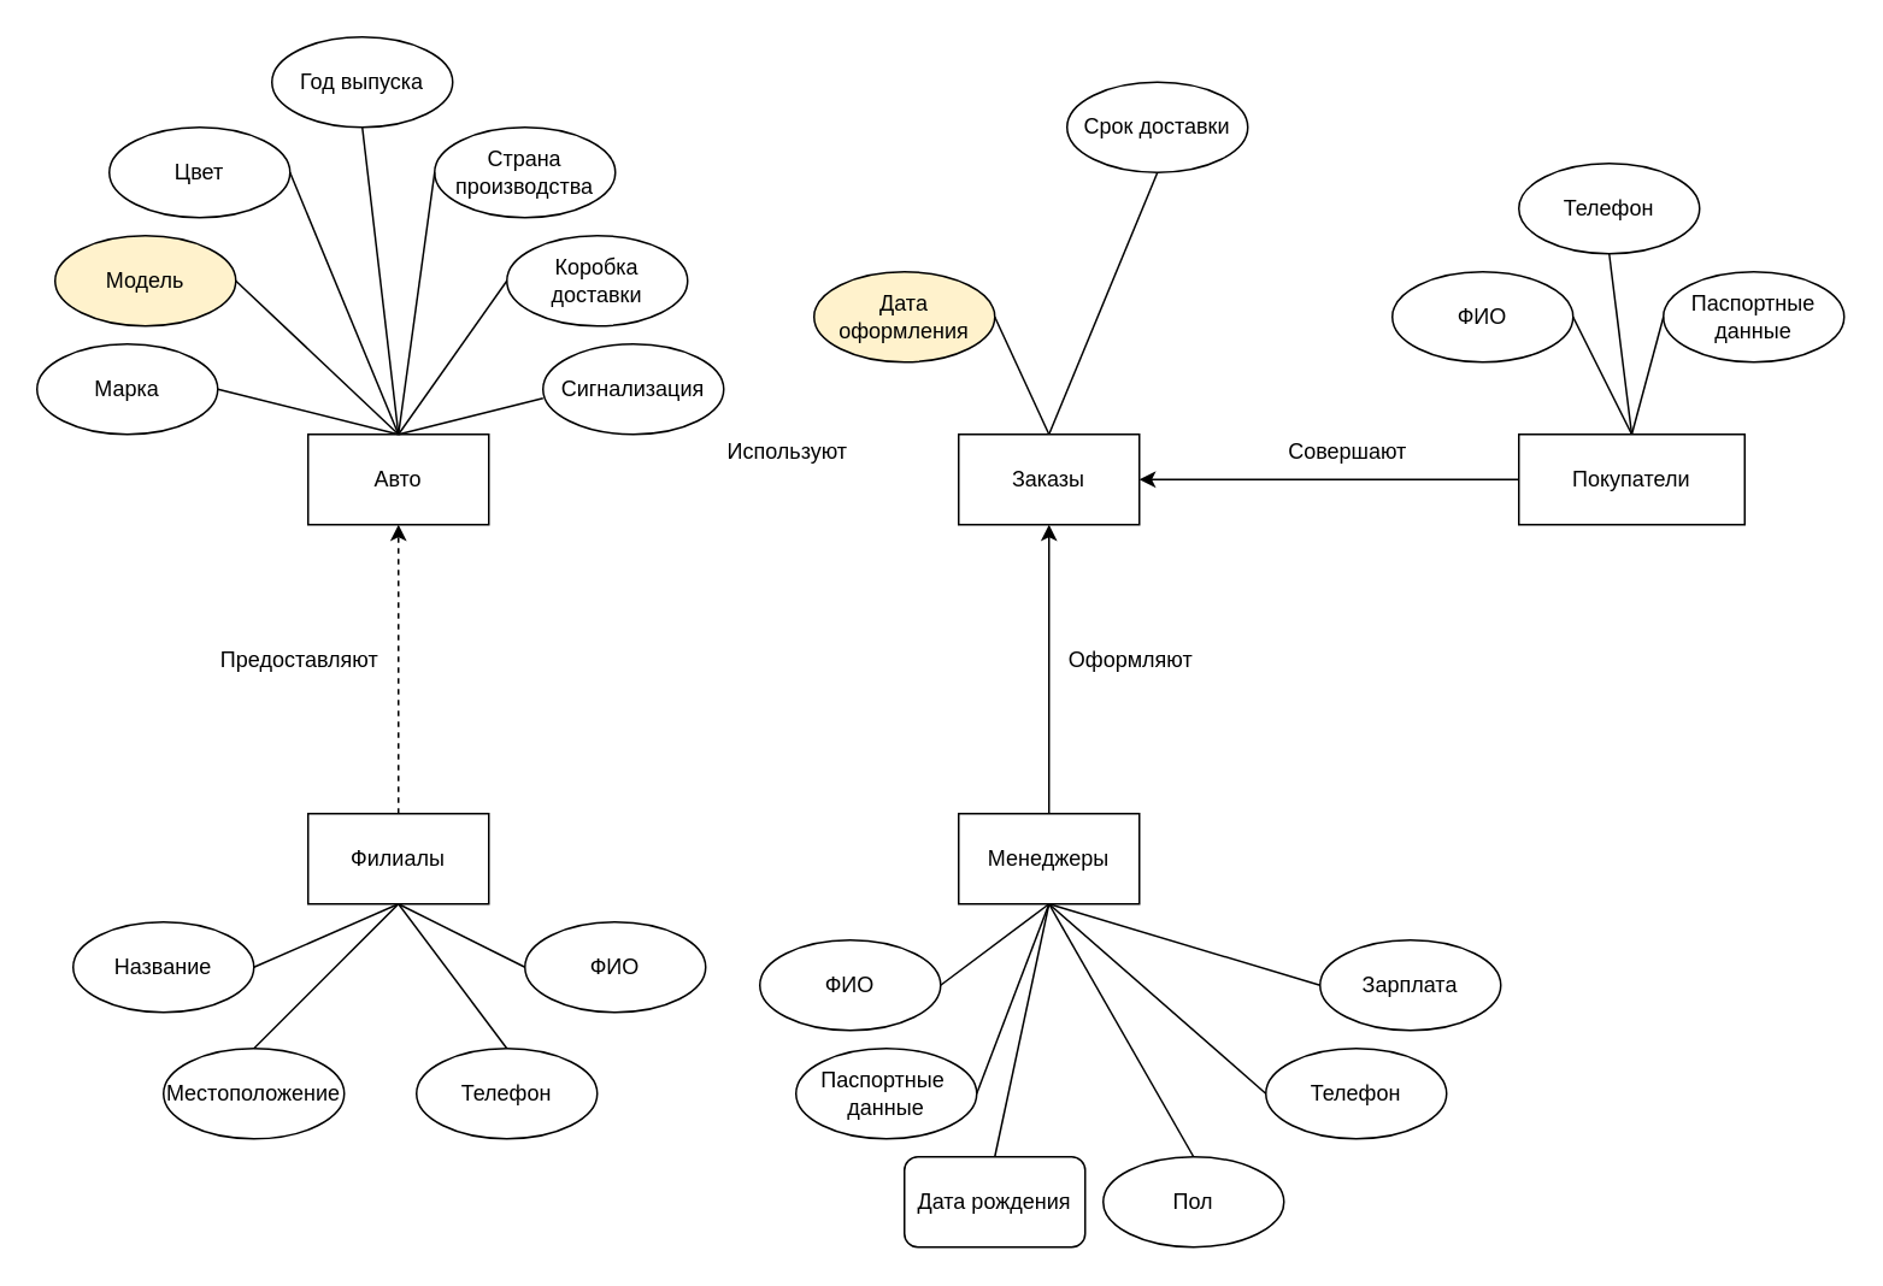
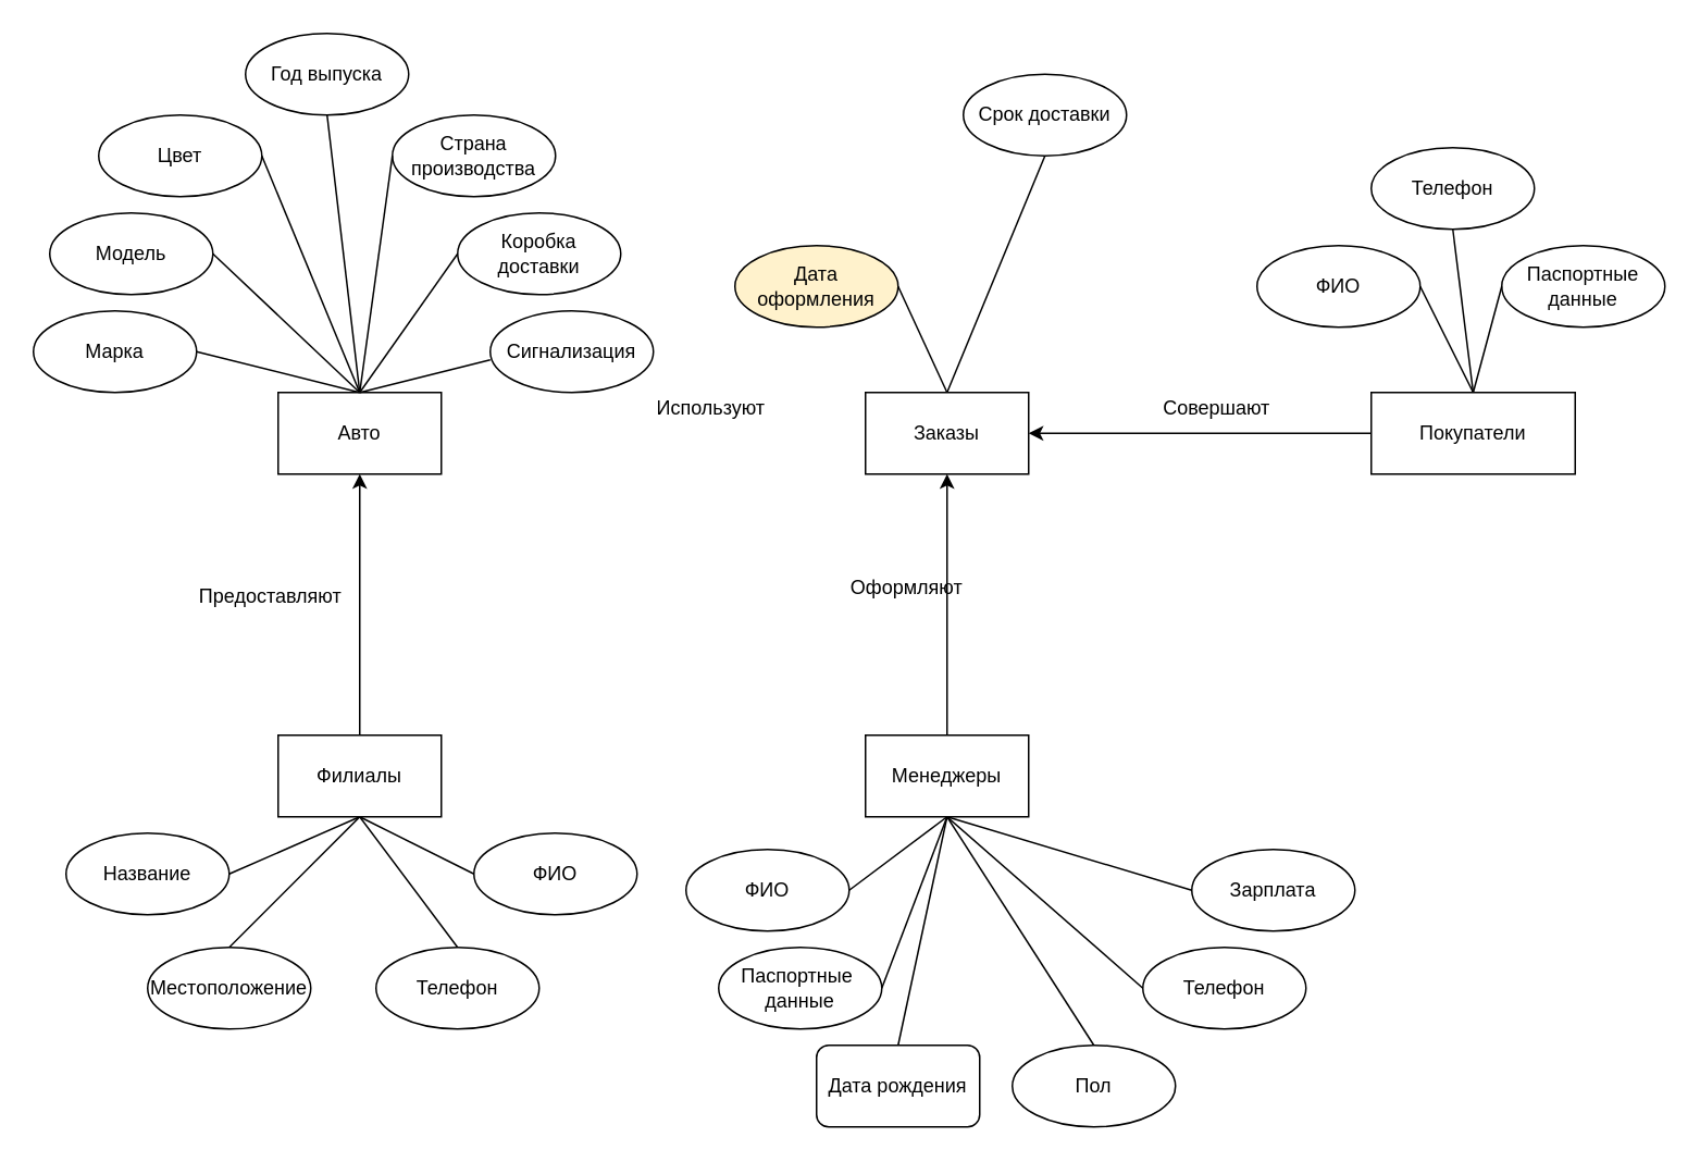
  <mxCell id="0" />
  <mxCell id="1" parent="0" />
  <mxCell id="2" value="Авто" style="rounded=0;whiteSpace=wrap;html=1;" parent="1" vertex="1"><mxGeometry x="170" y="240" width="100" height="50" as="geometry" /></mxCell>
  <mxCell id="3" value="Заказы" style="rounded=0;whiteSpace=wrap;html=1;" parent="1" vertex="1"><mxGeometry x="530" y="240" width="100" height="50" as="geometry" /></mxCell>
  <mxCell id="4" value="Покупатели" style="rounded=0;whiteSpace=wrap;html=1;" parent="1" vertex="1"><mxGeometry x="840" y="240" width="125" height="50" as="geometry" /></mxCell>
  <mxCell id="5" value="Филиалы" style="rounded=0;whiteSpace=wrap;html=1;" parent="1" vertex="1"><mxGeometry x="170" y="450" width="100" height="50" as="geometry" /></mxCell>
  <mxCell id="6" value="Менеджеры" style="rounded=0;whiteSpace=wrap;html=1;" parent="1" vertex="1"><mxGeometry x="530" y="450" width="100" height="50" as="geometry" /></mxCell>
- <mxCell id="7" value="" style="endArrow=classic;html=1;rounded=0;exitX=0.5;exitY=0;exitDx=0;exitDy=0;entryX=0.5;entryY=1;entryDx=0;entryDy=0;dashed=1;" parent="1" source="5" target="2" edge="1"><mxGeometry width="50" height="50" relative="1" as="geometry"><mxPoint x="540" y="470" as="sourcePoint" /><mxPoint x="590" y="420" as="targetPoint" /></mxGeometry></mxCell>
+ <mxCell id="7" value="" style="endArrow=classic;html=1;rounded=0;exitX=0.5;exitY=0;exitDx=0;exitDy=0;entryX=0.5;entryY=1;entryDx=0;entryDy=0;" parent="1" source="5" target="2" edge="1"><mxGeometry width="50" height="50" relative="1" as="geometry"><mxPoint x="540" y="470" as="sourcePoint" /><mxPoint x="590" y="420" as="targetPoint" /></mxGeometry></mxCell>
  <mxCell id="8" value="" style="endArrow=classic;html=1;rounded=0;exitX=0.5;exitY=0;exitDx=0;exitDy=0;entryX=0.5;entryY=1;entryDx=0;entryDy=0;" parent="1" source="6" target="3" edge="1"><mxGeometry width="50" height="50" relative="1" as="geometry"><mxPoint x="540" y="470" as="sourcePoint" /><mxPoint x="590" y="420" as="targetPoint" /></mxGeometry></mxCell>
  <mxCell id="9" value="" style="endArrow=classic;html=1;rounded=0;exitX=0;exitY=0.5;exitDx=0;exitDy=0;entryX=1;entryY=0.5;entryDx=0;entryDy=0;" parent="1" source="4" target="3" edge="1"><mxGeometry width="50" height="50" relative="1" as="geometry"><mxPoint x="540" y="470" as="sourcePoint" /><mxPoint x="590" y="420" as="targetPoint" /></mxGeometry></mxCell>
  <mxCell id="10" value="Марка" style="ellipse;whiteSpace=wrap;html=1;" parent="1" vertex="1"><mxGeometry x="20" y="190" width="100" height="50" as="geometry" /></mxCell>
- <mxCell id="11" value="Модель" style="ellipse;whiteSpace=wrap;html=1;fillColor=#fff2cc;" parent="1" vertex="1"><mxGeometry x="30" y="130" width="100" height="50" as="geometry" /></mxCell>
+ <mxCell id="11" value="Модель" style="ellipse;whiteSpace=wrap;html=1;" parent="1" vertex="1"><mxGeometry x="30" y="130" width="100" height="50" as="geometry" /></mxCell>
  <mxCell id="12" value="Цвет" style="ellipse;whiteSpace=wrap;html=1;" parent="1" vertex="1"><mxGeometry x="60" y="70" width="100" height="50" as="geometry" /></mxCell>
  <mxCell id="13" value="Год выпуска" style="ellipse;whiteSpace=wrap;html=1;" parent="1" vertex="1"><mxGeometry y="20" width="100" height="50" as="geometry" x="150" /></mxCell>
  <mxCell id="14" value="Страна производства" style="ellipse;whiteSpace=wrap;html=1;" parent="1" vertex="1"><mxGeometry x="240" y="70" width="100" height="50" as="geometry" /></mxCell>
  <mxCell id="15" value="Коробка доставки" style="ellipse;whiteSpace=wrap;html=1;" parent="1" vertex="1"><mxGeometry x="280" y="130" width="100" height="50" as="geometry" /></mxCell>
  <mxCell id="16" value="Сигнализация" style="ellipse;whiteSpace=wrap;html=1;" parent="1" vertex="1"><mxGeometry x="300" y="190" width="100" height="50" as="geometry" /></mxCell>
  <mxCell id="17" value="" style="endArrow=none;html=1;rounded=0;exitX=1;exitY=0.5;exitDx=0;exitDy=0;entryX=0.5;entryY=0;entryDx=0;entryDy=0;" parent="1" source="10" target="2" edge="1"><mxGeometry width="50" height="50" relative="1" as="geometry"><mxPoint x="250" y="270" as="sourcePoint" /><mxPoint x="300" y="220" as="targetPoint" /></mxGeometry></mxCell>
  <mxCell id="18" value="" style="endArrow=none;html=1;rounded=0;exitX=1;exitY=0.5;exitDx=0;exitDy=0;" parent="1" source="11" edge="1"><mxGeometry width="50" height="50" relative="1" as="geometry"><mxPoint x="250" y="270" as="sourcePoint" /><mxPoint x="220" y="240" as="targetPoint" /></mxGeometry></mxCell>
  <mxCell id="19" value="" style="endArrow=none;html=1;rounded=0;exitX=1;exitY=0.5;exitDx=0;exitDy=0;" parent="1" source="12" edge="1"><mxGeometry width="50" height="50" relative="1" as="geometry"><mxPoint x="250" y="270" as="sourcePoint" /><mxPoint x="220" y="240" as="targetPoint" /></mxGeometry></mxCell>
  <mxCell id="20" value="" style="endArrow=none;html=1;rounded=0;exitX=0.5;exitY=0;exitDx=0;exitDy=0;entryX=0.5;entryY=1;entryDx=0;entryDy=0;" parent="1" source="2" target="13" edge="1"><mxGeometry width="50" height="50" relative="1" as="geometry"><mxPoint x="250" y="270" as="sourcePoint" /><mxPoint x="300" y="220" as="targetPoint" /></mxGeometry></mxCell>
  <mxCell id="21" value="" style="endArrow=none;html=1;rounded=0;exitX=0.5;exitY=0;exitDx=0;exitDy=0;entryX=0;entryY=0.5;entryDx=0;entryDy=0;" parent="1" source="2" target="14" edge="1"><mxGeometry width="50" height="50" relative="1" as="geometry"><mxPoint x="250" y="270" as="sourcePoint" /><mxPoint x="300" y="220" as="targetPoint" /></mxGeometry></mxCell>
  <mxCell id="22" value="" style="endArrow=none;html=1;rounded=0;exitX=0.5;exitY=0;exitDx=0;exitDy=0;entryX=0;entryY=0.5;entryDx=0;entryDy=0;" parent="1" source="2" target="15" edge="1"><mxGeometry width="50" height="50" relative="1" as="geometry"><mxPoint x="250" y="270" as="sourcePoint" /><mxPoint x="300" y="220" as="targetPoint" /></mxGeometry></mxCell>
  <mxCell id="23" value="" style="endArrow=none;html=1;rounded=0;" parent="1" edge="1"><mxGeometry width="50" height="50" relative="1" as="geometry"><mxPoint x="220" y="240" as="sourcePoint" /><mxPoint x="300" y="220" as="targetPoint" /></mxGeometry></mxCell>
  <mxCell id="24" value="Дата оформления" style="ellipse;whiteSpace=wrap;html=1;fillColor=#fff2cc;" parent="1" vertex="1"><mxGeometry x="450" y="150" width="100" height="50" as="geometry" /></mxCell>
  <mxCell id="25" value="Срок доставки" style="ellipse;whiteSpace=wrap;html=1;" parent="1" vertex="1"><mxGeometry x="590" y="45" width="100" height="50" as="geometry" /></mxCell>
  <mxCell id="26" value="" style="endArrow=none;html=1;rounded=0;entryX=1;entryY=0.5;entryDx=0;entryDy=0;exitX=0.5;exitY=0;exitDx=0;exitDy=0;" parent="1" source="3" target="24" edge="1"><mxGeometry width="50" height="50" relative="1" as="geometry"><mxPoint x="420" y="270" as="sourcePoint" /><mxPoint x="470" y="220" as="targetPoint" /></mxGeometry></mxCell>
  <mxCell id="27" value="" style="endArrow=none;html=1;rounded=0;entryX=0.5;entryY=1;entryDx=0;entryDy=0;" parent="1" target="25" edge="1"><mxGeometry width="50" height="50" relative="1" as="geometry"><mxPoint x="580" y="240" as="sourcePoint" /><mxPoint x="470" y="220" as="targetPoint" /></mxGeometry></mxCell>
  <mxCell id="28" value="ФИО" style="ellipse;whiteSpace=wrap;html=1;" parent="1" vertex="1"><mxGeometry x="770" y="150" width="100" height="50" as="geometry" /></mxCell>
  <mxCell id="29" value="Телефон" style="ellipse;whiteSpace=wrap;html=1;" parent="1" vertex="1"><mxGeometry x="840" y="90" width="100" height="50" as="geometry" /></mxCell>
  <mxCell id="30" value="Паспортные данные" style="ellipse;whiteSpace=wrap;html=1;" parent="1" vertex="1"><mxGeometry x="920" y="150" width="100" height="50" as="geometry" /></mxCell>
  <mxCell id="31" value="" style="endArrow=none;html=1;rounded=0;entryX=1;entryY=0.5;entryDx=0;entryDy=0;exitX=0.5;exitY=0;exitDx=0;exitDy=0;" parent="1" source="4" target="28" edge="1"><mxGeometry width="50" height="50" relative="1" as="geometry"><mxPoint x="640" y="280" as="sourcePoint" /><mxPoint x="690" y="230" as="targetPoint" /></mxGeometry></mxCell>
  <mxCell id="32" value="" style="endArrow=none;html=1;rounded=0;entryX=0.5;entryY=1;entryDx=0;entryDy=0;exitX=0.5;exitY=0;exitDx=0;exitDy=0;" parent="1" source="4" target="29" edge="1"><mxGeometry width="50" height="50" relative="1" as="geometry"><mxPoint x="640" y="280" as="sourcePoint" /><mxPoint x="690" y="230" as="targetPoint" /></mxGeometry></mxCell>
  <mxCell id="33" value="" style="endArrow=none;html=1;rounded=0;entryX=0;entryY=0.5;entryDx=0;entryDy=0;exitX=0.5;exitY=0;exitDx=0;exitDy=0;" parent="1" source="4" target="30" edge="1"><mxGeometry width="50" height="50" relative="1" as="geometry"><mxPoint x="640" y="280" as="sourcePoint" /><mxPoint x="690" y="230" as="targetPoint" /></mxGeometry></mxCell>
  <mxCell id="34" value="Местоположение" style="ellipse;whiteSpace=wrap;html=1;" parent="1" vertex="1"><mxGeometry x="90" y="580" width="100" height="50" as="geometry" /></mxCell>
  <mxCell id="35" value="Телефон" style="ellipse;whiteSpace=wrap;html=1;" parent="1" vertex="1"><mxGeometry x="230" y="580" width="100" height="50" as="geometry" /></mxCell>
  <mxCell id="36" value="ФИО" style="ellipse;whiteSpace=wrap;html=1;" parent="1" vertex="1"><mxGeometry x="290" y="510" width="100" height="50" as="geometry" /></mxCell>
  <mxCell id="37" value="Название" style="ellipse;whiteSpace=wrap;html=1;" parent="1" vertex="1"><mxGeometry x="40" y="510" width="100" height="50" as="geometry" /></mxCell>
  <mxCell id="38" value="" style="endArrow=none;html=1;rounded=0;exitX=0.5;exitY=1;exitDx=0;exitDy=0;entryX=0;entryY=0.5;entryDx=0;entryDy=0;" parent="1" source="5" target="36" edge="1"><mxGeometry width="50" height="50" relative="1" as="geometry"><mxPoint x="400" y="580" as="sourcePoint" /><mxPoint x="450" y="530" as="targetPoint" /></mxGeometry></mxCell>
  <mxCell id="39" value="" style="endArrow=none;html=1;rounded=0;entryX=0.5;entryY=1;entryDx=0;entryDy=0;exitX=0.5;exitY=0;exitDx=0;exitDy=0;" parent="1" source="35" target="5" edge="1"><mxGeometry width="50" height="50" relative="1" as="geometry"><mxPoint x="280" y="570" as="sourcePoint" /><mxPoint x="450" y="530" as="targetPoint" /></mxGeometry></mxCell>
  <mxCell id="40" value="" style="endArrow=none;html=1;rounded=0;exitX=0.5;exitY=0;exitDx=0;exitDy=0;entryX=0.5;entryY=1;entryDx=0;entryDy=0;" parent="1" source="34" target="5" edge="1"><mxGeometry width="50" height="50" relative="1" as="geometry"><mxPoint x="400" y="580" as="sourcePoint" /><mxPoint x="450" y="530" as="targetPoint" /></mxGeometry></mxCell>
  <mxCell id="41" value="" style="endArrow=none;html=1;rounded=0;exitX=1;exitY=0.5;exitDx=0;exitDy=0;" parent="1" source="37" edge="1"><mxGeometry width="50" height="50" relative="1" as="geometry"><mxPoint x="400" y="580" as="sourcePoint" /><mxPoint x="220" y="500" as="targetPoint" /></mxGeometry></mxCell>
  <mxCell id="42" value="ФИО" style="ellipse;whiteSpace=wrap;html=1;" parent="1" vertex="1"><mxGeometry x="420" y="520" width="100" height="50" as="geometry" /></mxCell>
  <mxCell id="43" value="Паспортные&amp;nbsp; данные" style="ellipse;whiteSpace=wrap;html=1;" parent="1" vertex="1"><mxGeometry x="440" y="580" width="100" height="50" as="geometry" /></mxCell>
  <mxCell id="44" value="Дата рождения" style="whiteSpace=wrap;html=1;rounded=1;" parent="1" vertex="1"><mxGeometry x="500" y="640" width="100" height="50" as="geometry" /></mxCell>
- <mxCell id="45" value="Пол" style="ellipse;whiteSpace=wrap;html=1;" parent="1" vertex="1"><mxGeometry x="610" y="640" width="100" height="50" as="geometry" /></mxCell>
+ <mxCell id="45" value="Пол" style="ellipse;whiteSpace=wrap;html=1;" parent="1" vertex="1"><mxGeometry x="620" y="640" width="100" height="50" as="geometry" /></mxCell>
  <mxCell id="46" value="Телефон" style="ellipse;whiteSpace=wrap;html=1;" parent="1" vertex="1"><mxGeometry x="700" y="580" width="100" height="50" as="geometry" /></mxCell>
  <mxCell id="47" value="Зарплата" style="ellipse;whiteSpace=wrap;html=1;" parent="1" vertex="1"><mxGeometry x="730" y="520" width="100" height="50" as="geometry" /></mxCell>
  <mxCell id="48" value="" style="endArrow=none;html=1;rounded=0;exitX=1;exitY=0.5;exitDx=0;exitDy=0;entryX=0.5;entryY=1;entryDx=0;entryDy=0;" parent="1" source="42" target="6" edge="1"><mxGeometry width="50" height="50" relative="1" as="geometry"><mxPoint x="400" y="470" as="sourcePoint" /><mxPoint x="450" y="420" as="targetPoint" /></mxGeometry></mxCell>
  <mxCell id="49" value="" style="endArrow=none;html=1;rounded=0;entryX=0.5;entryY=1;entryDx=0;entryDy=0;exitX=1;exitY=0.5;exitDx=0;exitDy=0;" parent="1" source="43" target="6" edge="1"><mxGeometry width="50" height="50" relative="1" as="geometry"><mxPoint x="400" y="470" as="sourcePoint" /><mxPoint x="450" y="420" as="targetPoint" /></mxGeometry></mxCell>
  <mxCell id="50" value="" style="endArrow=none;html=1;rounded=0;entryX=0.5;entryY=1;entryDx=0;entryDy=0;exitX=0.5;exitY=0;exitDx=0;exitDy=0;" parent="1" source="44" target="6" edge="1"><mxGeometry width="50" height="50" relative="1" as="geometry"><mxPoint x="400" y="470" as="sourcePoint" /><mxPoint x="450" y="420" as="targetPoint" /></mxGeometry></mxCell>
  <mxCell id="51" value="" style="endArrow=none;html=1;rounded=0;entryX=0.5;entryY=1;entryDx=0;entryDy=0;exitX=0.5;exitY=0;exitDx=0;exitDy=0;" parent="1" source="45" target="6" edge="1"><mxGeometry width="50" height="50" relative="1" as="geometry"><mxPoint x="400" y="470" as="sourcePoint" /><mxPoint x="450" y="420" as="targetPoint" /></mxGeometry></mxCell>
  <mxCell id="52" value="" style="endArrow=none;html=1;rounded=0;exitX=0;exitY=0.5;exitDx=0;exitDy=0;" parent="1" source="46" edge="1"><mxGeometry width="50" height="50" relative="1" as="geometry"><mxPoint x="400" y="470" as="sourcePoint" /><mxPoint x="580" y="500" as="targetPoint" /></mxGeometry></mxCell>
  <mxCell id="53" value="" style="endArrow=none;html=1;rounded=0;exitX=0;exitY=0.5;exitDx=0;exitDy=0;" parent="1" source="47" edge="1"><mxGeometry width="50" height="50" relative="1" as="geometry"><mxPoint x="400" y="470" as="sourcePoint" /><mxPoint x="580" y="500" as="targetPoint" /></mxGeometry></mxCell>
  <mxCell id="54" value="Предоставляют" style="text;html=1;align=center;verticalAlign=middle;resizable=0;points=[];autosize=1;strokeColor=none;fillColor=none;" parent="1" vertex="1"><mxGeometry x="110" y="350" width="110" height="30" as="geometry" /></mxCell>
- <mxCell id="55" value="Оформляют" style="text;html=1;align=center;verticalAlign=middle;resizable=0;points=[];autosize=1;strokeColor=none;fillColor=none;" parent="1" vertex="1"><mxGeometry x="580" y="350" width="90" height="30" as="geometry" /></mxCell>
+ <mxCell id="55" value="Оформляют" style="text;html=1;align=center;verticalAlign=middle;resizable=0;points=[];autosize=1;strokeColor=none;fillColor=none;" parent="1" vertex="1"><mxGeometry x="510" y="345" width="90" height="30" as="geometry" /></mxCell>
  <mxCell id="56" value="Совершают" style="text;html=1;align=center;verticalAlign=middle;resizable=0;points=[];autosize=1;strokeColor=none;fillColor=none;" parent="1" vertex="1"><mxGeometry x="700" y="235" width="90" height="30" as="geometry" /></mxCell>
  <mxCell id="57" value="Используют" style="text;html=1;align=center;verticalAlign=middle;resizable=0;points=[];autosize=1;strokeColor=none;fillColor=none;" parent="1" vertex="1"><mxGeometry x="390" y="235" width="90" height="30" as="geometry" /></mxCell>
